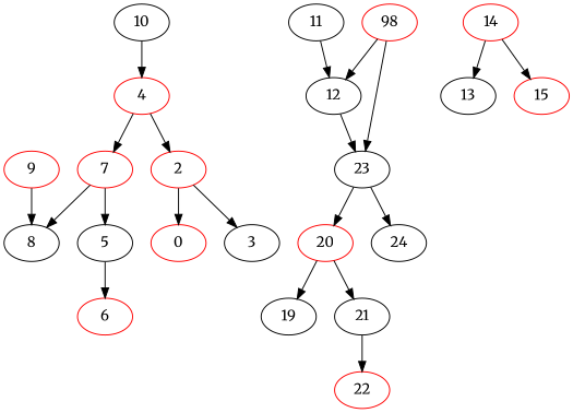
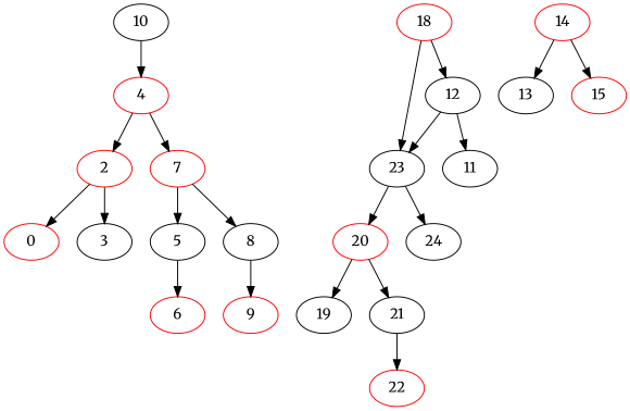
  digraph {
    fontname=Merriweather
    node [color=red fontname=Merriweather]
    edge [fontname=Merriweather]
    4
    10 [color=black]
    2
    7
-   18 [label=98]
+   18
    12 [color=black]
    23 [color=black]
    0
    3 [color=black]
    5 [color=black]
    8 [color=black]
    11 [color=black]
    20
    24 [color=black]
    6
    9
    14
    13 [color=black]
    15
    19 [color=black]
    21 [color=black]
    22
    4 -> 2
    4 -> 7
    10 -> 4
    2 -> 0
    2 -> 3
    7 -> 5
    7 -> 8
    18 -> 12
    18 -> 23
    12 -> 23
-   11 -> 12
+   12 -> 11
    23 -> 20
    23 -> 24
    5 -> 6
-   9 -> 8
+   8 -> 9
    20 -> 19
    20 -> 21
    14 -> 13
    14 -> 15
    21 -> 22
  }
